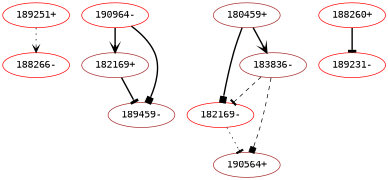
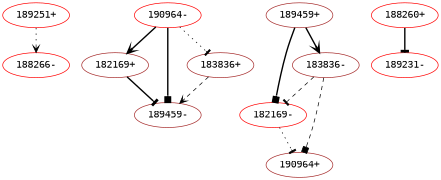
  digraph {
    fontname="DejaVu Sans Mono"
    scaf_num=None
    node [color=red fontname="DejaVu Sans Mono" l=49057]
    edge [arrowhead=tee d=4578 e=100 fontname="DejaVu Sans Mono" n=9 style=bold]
    n1 [label="189251+"]
    "188266-" [l=33803]
    "190964-" [l=36887]
    "182169+" [color=brown l=17429]
    "189459-" [color=brown l=21956]
-   "189459+" [color=brown l=21956 label="180459+"]
+   "183836+" [color=brown l=13589]
+   "189459+" [color=brown l=21956]
    "183836-" [color=brown l=13589]
    "182169-" [l=17429]
-   "190964+" [color=brown l=36887 label="190564+"]
+   "190964+" [color=brown l=36887]
    n11 [l=33803 label="188260+"]
    "189231-"
    n1 -> "188266-" [arrowhead=vee style=dotted]
    "190964-" -> "182169+" [arrowhead=vee d=1314 n=17]
    "190964-" -> "189459-" [arrowhead=box d=32413 n=1]
+   "190964-" -> "183836+" [d=18931 n=2 style=dotted]
    "182169+" -> "189459-" [d=13909 n=6]
+   "183836+" -> "189459-" [arrowhead=vee d=70 n=13 style=dashed]
    "189459+" -> "183836-" [arrowhead=vee d=70 n=13]
    "189459+" -> "182169-" [arrowhead=box d=13909 n=6]
    "183836-" -> "182169-" [d=432 n=23 style=dashed]
    "183836-" -> "190964+" [arrowhead=box d=18931 n=2 style=dashed]
    "182169-" -> "190964+" [d=1314 n=17 style=dotted]
    n11 -> "189231-"
  }
